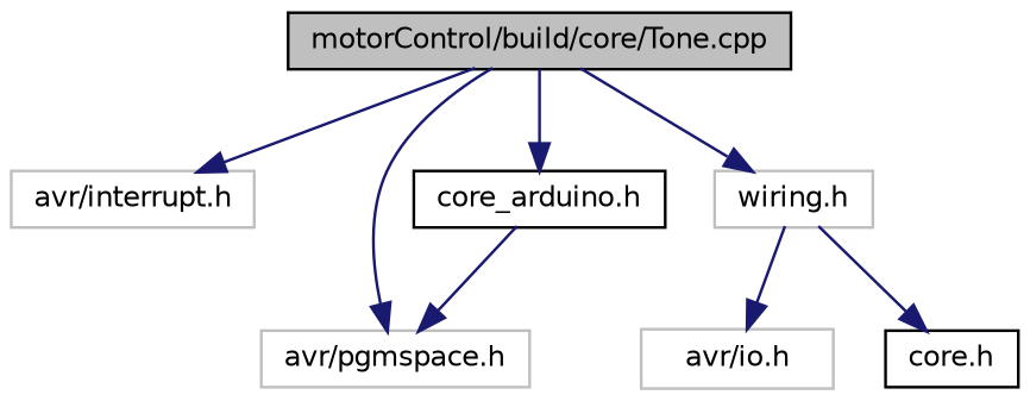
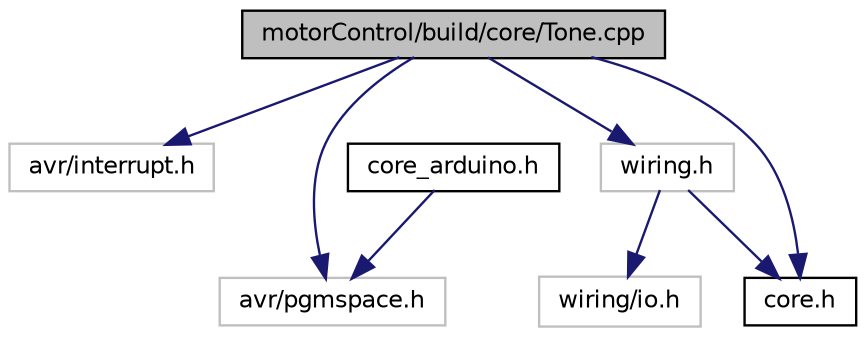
  digraph {
    fontname="DejaVu Sans"
    node [color=grey75 fillcolor=white fontname="DejaVu Sans" fontsize=10 shape=record style=filled]
    edge [color=midnightblue fontname="DejaVu Sans" fontsize=10 labelfontname=FreeSans labelfontsize=10 style=solid]
    n1 [color=black fillcolor=grey75 fontcolor=black height=0.2 label="motorControl/build/core/Tone.cpp" width=0.4]
    n2 [height=0.2 label="avr/interrupt.h" width=0.4]
    n3 [height=0.2 label="avr/pgmspace.h" width=0.4]
    n4 [height=0.2 label="wiring.h" width=0.4]
    n5 [color=black height=0.2 label="core_arduino.h" width=0.4]
-   n6 [height=0.2 label="avr/io.h" width=0.4]
+   n6 [height=0.2 label="wiring/io.h" width=0.4]
    n7 [color=black height=0.2 label="core.h" width=0.4]
    n1 -> n2
    n1 -> n3
    n1 -> n4
-   n1 -> n5
+   n1 -> n7
    n4 -> n6
    n4 -> n7
    n5 -> n3
  }
